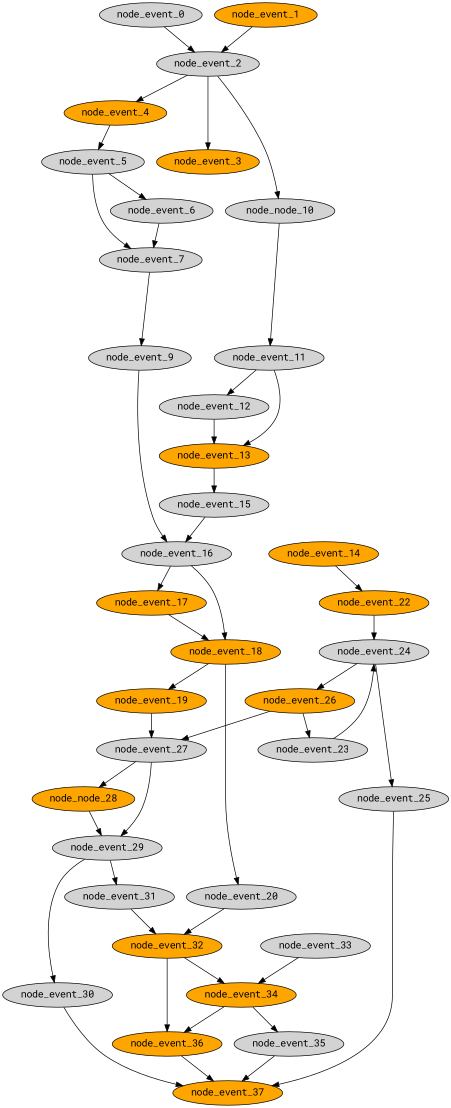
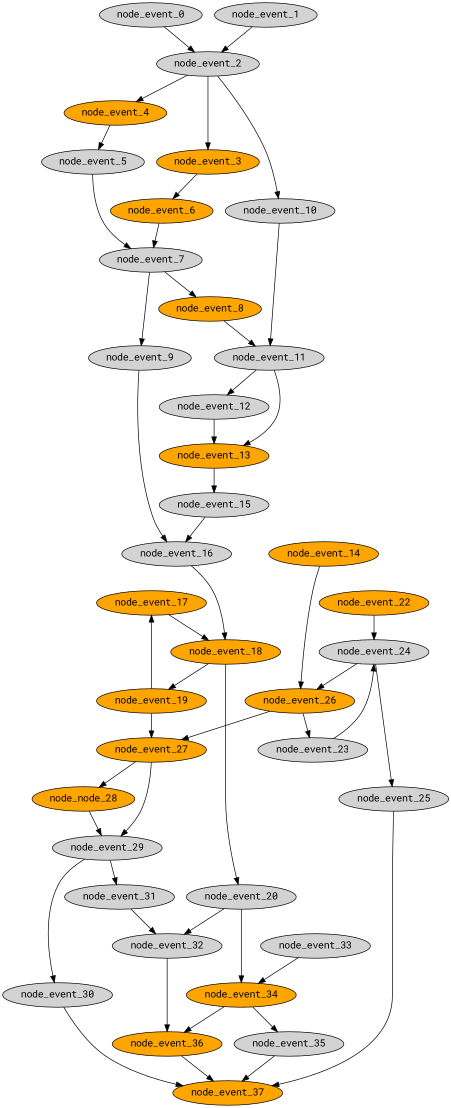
  digraph {
    fontname="Roboto Mono"
    node [Dependencies=3 Depth=15 EventType="DotQasm.Scheduling.GateEvent" Latency="00:00:00.0010000" Priority=0.004 fillcolor=lightgrey fontname="Roboto Mono" style=filled]
    edge [fontname="Roboto Mono"]
    node_event_0 [Dependencies=0 Depth=1 EventIndex=0 Priority=0.03600000000000002]
    node_event_2 [Dependencies=2 Depth=2 EventIndex=2 EventType="DotQasm.Scheduling.BarrierEvent" Priority=0.03500000000000002]
    node_event_3 [Depth=3 EventIndex=3 Priority=0.034000000000000016 fillcolor=orange]
    node_event_4 [Depth=3 EventIndex=4 Priority=0.034000000000000016 fillcolor=orange]
-   node_event_10 [Depth=3 EventIndex=10 Priority=0.02800000000000001 label=node_node_10]
-   node_event_1 [Dependencies=0 Depth=1 EventIndex=1 Priority=0.03600000000000002 fillcolor=orange]
+   node_event_10 [Depth=3 EventIndex=10 Priority=0.02800000000000001]
+   node_event_1 [Dependencies=0 Depth=1 EventIndex=1 Priority=0.03600000000000002]
    node_event_5 [Dependencies=8 Depth=4 EventIndex=5 EventType="DotQasm.Scheduling.ControlledGateEvent" Latency="00:00:00.0020000" Priority=0.033000000000000015]
    node_event_11 [Dependencies=25 Depth=8 EventIndex=11 EventType="DotQasm.Scheduling.ControlledGateEvent" Latency="00:00:00.0020000" Priority=0.02700000000000001]
-   node_event_6 [Dependencies=9 Depth=5 EventIndex=6 Priority=0.031000000000000014]
+   node_event_6 [Dependencies=9 Depth=5 EventIndex=6 Priority=0.031000000000000014 fillcolor=orange]
    node_event_7 [Dependencies=19 Depth=6 EventIndex=7 EventType="DotQasm.Scheduling.ControlledGateEvent" Latency="00:00:00.0020000" Priority=0.030000000000000013]
+   node_event_8 [Dependencies=20 Depth=7 EventIndex=8 Priority=0.02800000000000001 fillcolor=orange]
    node_event_9 [Dependencies=20 Depth=7 EventIndex=9 Priority=0.022000000000000006]
    node_event_16 [Dependencies=76 Depth=12 EventIndex=16 EventType="DotQasm.Scheduling.ControlledGateEvent" Latency="00:00:00.0020000" Priority=0.021000000000000005]
    node_event_12 [Dependencies=26 Depth=9 EventIndex=12 Priority=0.02500000000000001]
    node_event_13 [Dependencies=53 Depth=10 EventIndex=13 EventType="DotQasm.Scheduling.ControlledGateEvent" Latency="00:00:00.0020000" Priority=0.024000000000000007 fillcolor=orange]
    node_event_17 [Dependencies=77 Depth=13 EventIndex=17 Priority=0.019000000000000003 fillcolor=orange]
    node_event_18 [Dependencies=155 Depth=14 EventIndex=18 EventType="DotQasm.Scheduling.ControlledGateEvent" Latency="00:00:00.0020000" Priority=0.018000000000000002 fillcolor=orange]
    node_event_15 [Dependencies=54 Depth=11 EventIndex=15 Priority=0.022000000000000006]
    node_event_14 [Dependencies=54 Depth=11 EventIndex=14 Priority=0.022000000000000006 fillcolor=orange]
    node_event_22 [Dependencies=59 Depth=12 EventIndex=22 EventType="DotQasm.Scheduling.ControlledGateEvent" Latency="00:00:00.0020000" Priority=0.021000000000000005 fillcolor=orange]
    node_event_24 [Dependencies=121 Depth=14 EventIndex=24 EventType="DotQasm.Scheduling.ControlledGateEvent" Latency="00:00:00.0020000" Priority=0.018000000000000002]
    node_event_19 [Dependencies=156 EventIndex=19 Priority=0.016 fillcolor=orange]
    node_event_20 [Dependencies=156 EventIndex=20 Priority=0.010000000000000002]
-   node_event_27 [Dependencies=280 Depth=16 EventIndex=27 EventType="DotQasm.Scheduling.ControlledGateEvent" Latency="00:00:00.0020000" Priority=0.015000000000000001]
-   node_event_32 [Dependencies=722 Depth=20 EventIndex=32 EventType="DotQasm.Scheduling.ControlledGateEvent" Latency="00:00:00.0020000" Priority=0.009000000000000001 fillcolor=orange]
+   node_event_27 [Dependencies=280 Depth=16 EventIndex=27 EventType="DotQasm.Scheduling.ControlledGateEvent" Latency="00:00:00.0020000" Priority=0.015000000000000001 fillcolor=orange]
+   node_event_32 [Dependencies=722 Depth=20 EventIndex=32 EventType="DotQasm.Scheduling.ControlledGateEvent" Latency="00:00:00.0020000" Priority=0.009000000000000001]
    n26 [Dependencies=281 Depth=17 EventIndex=28 Priority=0.013000000000000001 fillcolor=orange label=node_node_28]
    node_event_29 [Dependencies=563 Depth=18 EventIndex=29 EventType="DotQasm.Scheduling.ControlledGateEvent" Latency="00:00:00.0020000" Priority=0.012000000000000002]
    node_event_34 [Dependencies=1447 Depth=22 EventIndex=34 EventType="DotQasm.Scheduling.ControlledGateEvent" Latency="00:00:00.0020000" Priority=0.006 fillcolor=orange]
    node_event_36 [Dependencies=1448 Depth=23 EventIndex=36 fillcolor=orange]
    node_event_23 [Dependencies=60 Depth=13 EventIndex=23 Priority=0.019000000000000003]
    node_event_25 [Dependencies=122 EventIndex=25]
    node_event_26 [Dependencies=122 EventIndex=26 Priority=0.016 fillcolor=orange]
    node_event_37 [Dependencies=3586 Depth=24 EventIndex=37 EventType="DotQasm.Scheduling.MeasurementEvent" Latency="00:00:00.0030000" Priority=0.003 fillcolor=orange]
    node_event_30 [Dependencies=564 Depth=19 EventIndex=30]
    node_event_31 [Dependencies=564 Depth=19 EventIndex=31 Priority=0.010000000000000002]
    node_event_33 [Dependencies=723 Depth=21 EventIndex=33 Priority=0.007]
    node_event_35 [Dependencies=1448 Depth=23 EventIndex=35]
    node_event_0 -> node_event_2
    node_event_2 -> node_event_3
    node_event_2 -> node_event_4
    node_event_2 -> node_event_10
    node_event_4 -> node_event_5
    node_event_10 -> node_event_11
    node_event_1 -> node_event_2
-   node_event_5 -> node_event_6
+   node_event_3 -> node_event_6
    node_event_5 -> node_event_7
    node_event_11 -> node_event_12
    node_event_11 -> node_event_13
    node_event_6 -> node_event_7
+   node_event_7 -> node_event_8
    node_event_7 -> node_event_9
+   node_event_8 -> node_event_11
    node_event_9 -> node_event_16
-   node_event_16 -> node_event_17
+   node_event_19 -> node_event_17
    node_event_16 -> node_event_18
    node_event_12 -> node_event_13
    node_event_13 -> node_event_15
    node_event_17 -> node_event_18
    node_event_18 -> node_event_19
    node_event_18 -> node_event_20
    node_event_15 -> node_event_16
-   node_event_14 -> node_event_22
+   node_event_14 -> node_event_26
    node_event_22 -> node_event_24
    node_event_24 -> node_event_25
    node_event_24 -> node_event_26
    node_event_19 -> node_event_27
    node_event_20 -> node_event_32
    node_event_27 -> n26
    node_event_27 -> node_event_29
-   node_event_32 -> node_event_34
+   node_event_20 -> node_event_34
    node_event_32 -> node_event_36
    n26 -> node_event_29
    node_event_29 -> node_event_30
    node_event_29 -> node_event_31
    node_event_34 -> node_event_36
    node_event_34 -> node_event_35
    node_event_36 -> node_event_37
    node_event_23 -> node_event_24
    node_event_25 -> node_event_37
    node_event_26 -> node_event_27
    node_event_26 -> node_event_23
    node_event_30 -> node_event_37
    node_event_31 -> node_event_32
    node_event_33 -> node_event_34
    node_event_35 -> node_event_37
  }
